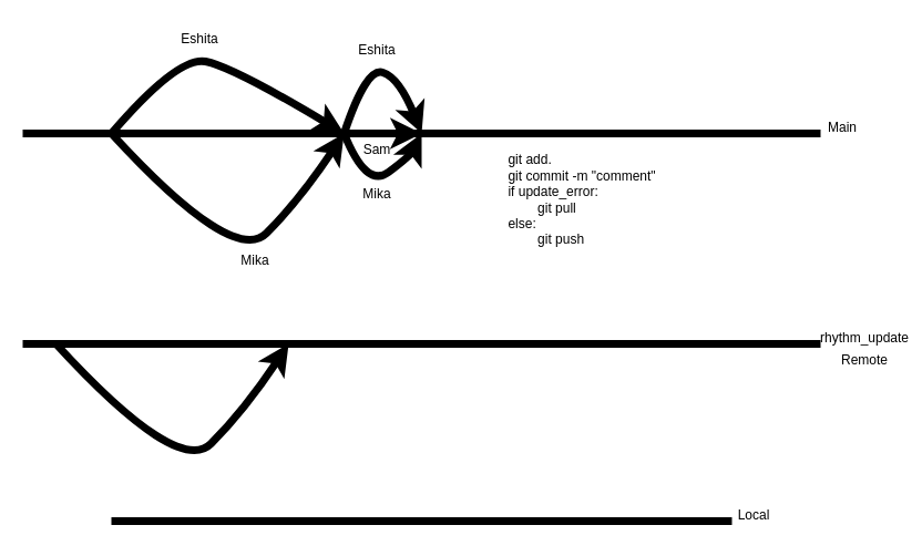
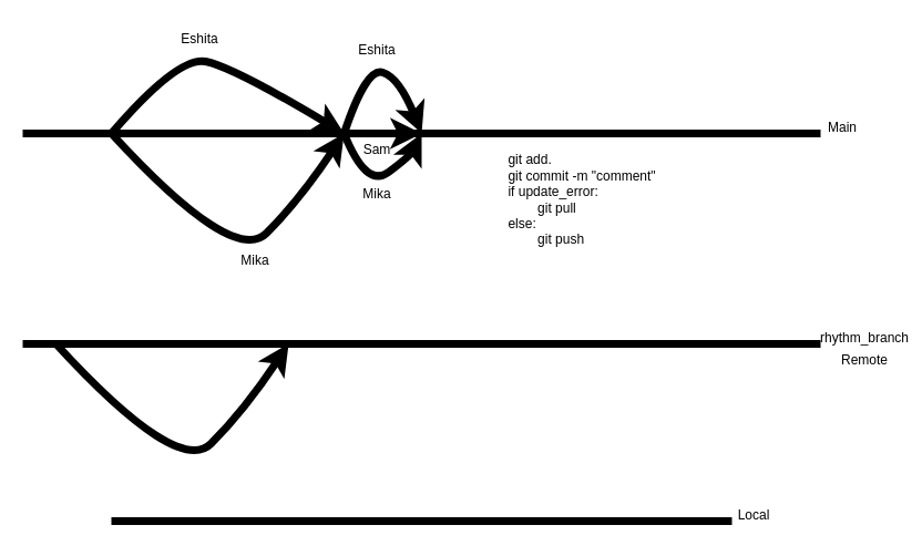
  <mxCell id="0" />
  <mxCell id="1" parent="0" />
  <mxCell id="2" value="" style="endArrow=none;html=1;rounded=0;strokeWidth=7;" edge="1" parent="1"><mxGeometry width="50" height="50" relative="1" as="geometry"><mxPoint x="20" y="120" as="sourcePoint" /><mxPoint x="740" y="120" as="targetPoint" /></mxGeometry></mxCell>
  <mxCell id="3" value="Main" style="text;html=1;strokeColor=none;fillColor=none;align=center;verticalAlign=middle;whiteSpace=wrap;rounded=0;" vertex="1" parent="1"><mxGeometry x="730" y="100" width="60" height="30" as="geometry" /></mxCell>
  <mxCell id="4" value="Mika" style="text;html=1;strokeColor=none;fillColor=none;align=center;verticalAlign=middle;whiteSpace=wrap;rounded=0;" vertex="1" parent="1"><mxGeometry x="200" y="220" width="60" height="30" as="geometry" /></mxCell>
  <mxCell id="5" value="" style="endArrow=classic;html=1;rounded=0;strokeWidth=7;" edge="1" parent="1"><mxGeometry width="50" height="50" relative="1" as="geometry"><mxPoint x="100" y="120" as="sourcePoint" /><mxPoint x="380" y="120" as="targetPoint" /></mxGeometry></mxCell>
  <mxCell id="6" value="Eshita" style="text;html=1;strokeColor=none;fillColor=none;align=center;verticalAlign=middle;whiteSpace=wrap;rounded=0;" vertex="1" parent="1"><mxGeometry x="150" y="20" width="60" height="30" as="geometry" /></mxCell>
  <mxCell id="7" value="Sam" style="text;html=1;strokeColor=none;fillColor=none;align=center;verticalAlign=middle;whiteSpace=wrap;rounded=0;" vertex="1" parent="1"><mxGeometry x="310" y="120" width="60" height="30" as="geometry" /></mxCell>
  <mxCell id="8" value="" style="curved=1;endArrow=classic;html=1;rounded=0;strokeWidth=7;" edge="1" parent="1"><mxGeometry width="50" height="50" relative="1" as="geometry"><mxPoint x="100" y="120" as="sourcePoint" /><mxPoint x="310" y="120" as="targetPoint" /><Array as="points"><mxPoint x="210" y="240" /><mxPoint x="270" y="180" /></Array></mxGeometry></mxCell>
  <mxCell id="9" value="" style="curved=1;endArrow=classic;html=1;rounded=0;strokeWidth=7;" edge="1" parent="1"><mxGeometry width="50" height="50" relative="1" as="geometry"><mxPoint x="100" y="120" as="sourcePoint" /><mxPoint x="310" y="120" as="targetPoint" /><Array as="points"><mxPoint x="160" y="50" /><mxPoint x="210" y="60" /></Array></mxGeometry></mxCell>
  <mxCell id="10" value="" style="curved=1;endArrow=classic;html=1;rounded=0;strokeWidth=7;" edge="1" parent="1"><mxGeometry width="50" height="50" relative="1" as="geometry"><mxPoint x="310" y="120" as="sourcePoint" /><mxPoint x="380" y="120" as="targetPoint" /><Array as="points"><mxPoint x="330" y="60" /><mxPoint x="360" y="70" /></Array></mxGeometry></mxCell>
  <mxCell id="11" value="Eshita" style="text;html=1;strokeColor=none;fillColor=none;align=center;verticalAlign=middle;whiteSpace=wrap;rounded=0;" vertex="1" parent="1"><mxGeometry x="310" y="30" width="60" height="30" as="geometry" /></mxCell>
  <mxCell id="12" value="" style="endArrow=none;html=1;rounded=0;strokeWidth=7;" edge="1" parent="1"><mxGeometry width="50" height="50" relative="1" as="geometry"><mxPoint x="100" y="470" as="sourcePoint" /><mxPoint x="660" y="470" as="targetPoint" /></mxGeometry></mxCell>
  <mxCell id="13" value="Local" style="text;html=1;strokeColor=none;fillColor=none;align=center;verticalAlign=middle;whiteSpace=wrap;rounded=0;" vertex="1" parent="1"><mxGeometry x="650" y="450" width="60" height="30" as="geometry" /></mxCell>
  <mxCell id="14" value="Remote" style="text;html=1;strokeColor=none;fillColor=none;align=center;verticalAlign=middle;whiteSpace=wrap;rounded=0;" vertex="1" parent="1"><mxGeometry x="750" y="310" width="60" height="30" as="geometry" /></mxCell>
  <mxCell id="15" value="" style="curved=1;endArrow=classic;html=1;rounded=0;strokeWidth=7;" edge="1" parent="1"><mxGeometry width="50" height="50" relative="1" as="geometry"><mxPoint x="310" y="120" as="sourcePoint" /><mxPoint x="380" y="120" as="targetPoint" /><Array as="points"><mxPoint x="330" y="170" /><mxPoint x="370" y="140" /></Array></mxGeometry></mxCell>
  <mxCell id="16" value="Mika" style="text;html=1;strokeColor=none;fillColor=none;align=center;verticalAlign=middle;whiteSpace=wrap;rounded=0;" vertex="1" parent="1"><mxGeometry x="310" y="160" width="60" height="30" as="geometry" /></mxCell>
  <mxCell id="17" value="" style="endArrow=none;html=1;rounded=0;strokeWidth=7;" edge="1" parent="1"><mxGeometry width="50" height="50" relative="1" as="geometry"><mxPoint x="20" y="310" as="sourcePoint" /><mxPoint x="740" y="310" as="targetPoint" /></mxGeometry></mxCell>
  <mxCell id="18" value="" style="curved=1;endArrow=classic;html=1;rounded=0;strokeWidth=7;" edge="1" parent="1"><mxGeometry width="50" height="50" relative="1" as="geometry"><mxPoint x="50" y="310" as="sourcePoint" /><mxPoint x="260" y="310" as="targetPoint" /><Array as="points"><mxPoint x="160" y="430" /><mxPoint x="220" y="370" /></Array></mxGeometry></mxCell>
- <mxCell id="19" value="rhythm_update" style="text;html=1;strokeColor=none;fillColor=none;align=center;verticalAlign=middle;whiteSpace=wrap;rounded=0;" vertex="1" parent="1"><mxGeometry x="750" y="290" width="60" height="30" as="geometry" /></mxCell>
+ <mxCell id="19" value="rhythm_branch" style="text;html=1;strokeColor=none;fillColor=none;align=center;verticalAlign=middle;whiteSpace=wrap;rounded=0;" vertex="1" parent="1"><mxGeometry x="750" y="290" width="60" height="30" as="geometry" /></mxCell>
  <mxCell id="20" value="&lt;div style=&quot;text-align: left;&quot;&gt;&lt;span style=&quot;background-color: initial;&quot;&gt;git add.&lt;/span&gt;&lt;/div&gt;&lt;div style=&quot;text-align: left;&quot;&gt;&lt;span style=&quot;background-color: initial;&quot;&gt;git commit -m &quot;comment&quot;&lt;/span&gt;&lt;/div&gt;&lt;div style=&quot;text-align: left;&quot;&gt;&lt;span style=&quot;background-color: initial;&quot;&gt;if update_error:&lt;/span&gt;&lt;/div&gt;&lt;div style=&quot;text-align: left;&quot;&gt;&lt;span style=&quot;background-color: initial;&quot;&gt;&lt;span style=&quot;white-space: pre;&quot;&gt;&#09;&lt;/span&gt;git pull&lt;/span&gt;&lt;/div&gt;&lt;div style=&quot;text-align: left;&quot;&gt;&lt;span style=&quot;background-color: initial;&quot;&gt;else:&lt;/span&gt;&lt;/div&gt;&lt;div style=&quot;text-align: left;&quot;&gt;&lt;span style=&quot;background-color: initial;&quot;&gt;&lt;span style=&quot;white-space: pre;&quot;&gt;&#09;&lt;/span&gt;git push&lt;/span&gt;&lt;/div&gt;" style="text;html=1;strokeColor=none;fillColor=none;align=center;verticalAlign=middle;whiteSpace=wrap;rounded=0;" vertex="1" parent="1"><mxGeometry x="410" y="130" width="230" height="100" as="geometry" /></mxCell>
